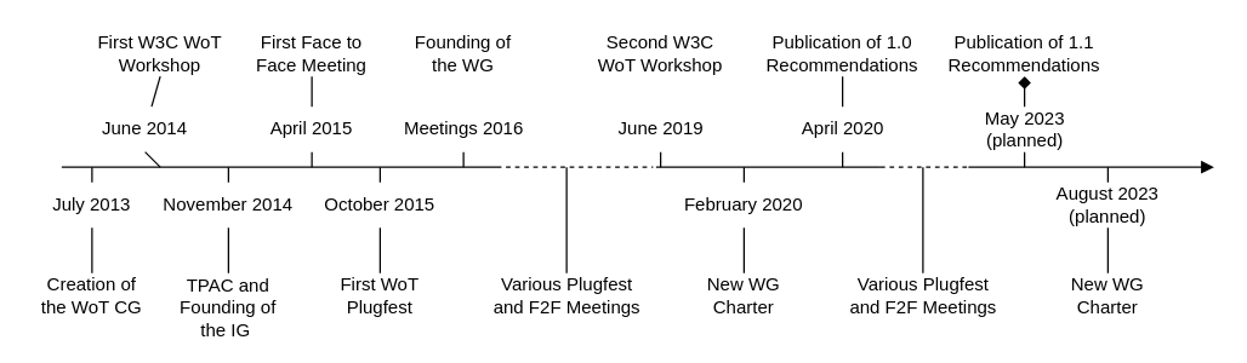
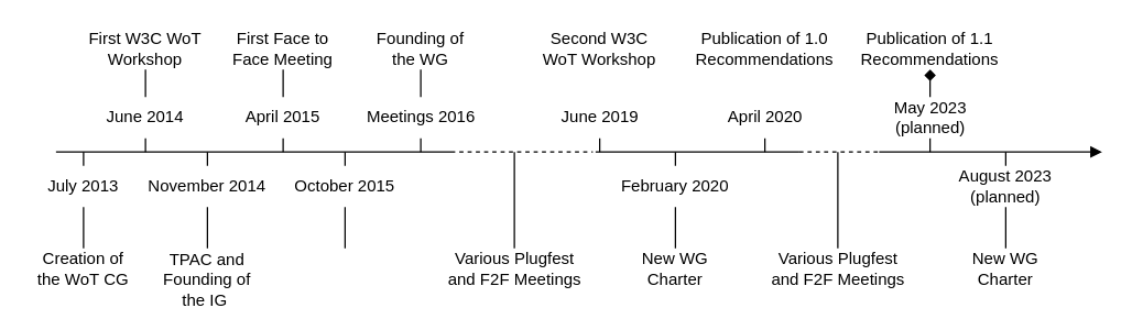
  <mxCell id="0" />
  <mxCell id="1" parent="0" />
  <mxCell id="2" value="" style="endArrow=none;html=1;rounded=0;strokeColor=default;endFill=0;" edge="1" parent="1"><mxGeometry width="50" height="50" relative="1" as="geometry"><mxPoint x="40" y="110" as="sourcePoint" /><mxPoint x="330" y="110" as="targetPoint" /></mxGeometry></mxCell>
  <mxCell id="3" value="" style="group" vertex="1" connectable="0" parent="1"><mxGeometry x="60" y="20" width="90" height="90" as="geometry" /></mxCell>
  <mxCell id="4" value="First W3C WoT Workshop" style="text;html=1;strokeColor=none;fillColor=none;align=center;verticalAlign=middle;whiteSpace=wrap;rounded=0;" vertex="1" parent="3"><mxGeometry width="90" height="30" as="geometry" /></mxCell>
  <mxCell id="5" value="" style="endArrow=none;html=1;rounded=0;entryX=0.5;entryY=1;entryDx=0;entryDy=0;startArrow=none;" edge="1" parent="3" source="7" target="4"><mxGeometry width="50" height="50" relative="1" as="geometry"><mxPoint x="45" y="90" as="sourcePoint" /><mxPoint x="55" y="50" as="targetPoint" /></mxGeometry></mxCell>
  <mxCell id="6" value="" style="endArrow=none;html=1;rounded=0;entryX=0.5;entryY=1;entryDx=0;entryDy=0;" edge="1" parent="3" target="7"><mxGeometry width="50" height="50" relative="1" as="geometry"><mxPoint x="45" y="90" as="sourcePoint" /><mxPoint x="45" y="30" as="targetPoint" /></mxGeometry></mxCell>
- <mxCell id="7" value="June 2014" style="text;html=1;strokeColor=none;fillColor=none;align=center;verticalAlign=middle;whiteSpace=wrap;rounded=0;" vertex="1" parent="3"><mxGeometry x="5" y="50" width="60" height="30" as="geometry" /></mxCell>
+ <mxCell id="7" value="June 2014" style="text;html=1;strokeColor=none;fillColor=none;align=center;verticalAlign=middle;whiteSpace=wrap;rounded=0;" vertex="1" parent="3"><mxGeometry x="15" y="50" width="60" height="30" as="geometry" /></mxCell>
  <mxCell id="8" value="" style="group" vertex="1" connectable="0" parent="1"><mxGeometry x="20" y="110" width="80" height="100" as="geometry" /></mxCell>
  <mxCell id="9" value="" style="endArrow=none;html=1;rounded=0;startArrow=none;" edge="1" parent="8" source="12"><mxGeometry width="50" height="50" relative="1" as="geometry"><mxPoint x="40" y="70" as="sourcePoint" /><mxPoint x="40" as="targetPoint" /></mxGeometry></mxCell>
  <mxCell id="10" value="Creation of the WoT CG" style="text;html=1;strokeColor=none;fillColor=none;align=center;verticalAlign=middle;whiteSpace=wrap;rounded=0;" vertex="1" parent="8"><mxGeometry y="70" width="80" height="30" as="geometry" /></mxCell>
  <mxCell id="11" value="" style="endArrow=none;html=1;rounded=0;" edge="1" parent="8" target="12"><mxGeometry width="50" height="50" relative="1" as="geometry"><mxPoint x="40" y="70" as="sourcePoint" /><mxPoint x="40" as="targetPoint" /></mxGeometry></mxCell>
  <mxCell id="12" value="July 2013" style="text;html=1;strokeColor=none;fillColor=none;align=center;verticalAlign=middle;whiteSpace=wrap;rounded=0;" vertex="1" parent="8"><mxGeometry x="10" y="10" width="60" height="30" as="geometry" /></mxCell>
  <mxCell id="13" value="" style="group" vertex="1" connectable="0" parent="1"><mxGeometry x="110" y="110" width="100" height="100" as="geometry" /></mxCell>
  <mxCell id="14" value="" style="endArrow=none;html=1;rounded=0;startArrow=none;" edge="1" parent="13" source="17"><mxGeometry width="50" height="50" relative="1" as="geometry"><mxPoint x="40" y="70" as="sourcePoint" /><mxPoint x="40" as="targetPoint" /></mxGeometry></mxCell>
  <mxCell id="15" value="TPAC and Founding of the IG&amp;nbsp;" style="text;html=1;strokeColor=none;fillColor=none;align=center;verticalAlign=middle;whiteSpace=wrap;rounded=0;" vertex="1" parent="13"><mxGeometry y="78" width="80" height="30" as="geometry" /></mxCell>
  <mxCell id="16" value="" style="endArrow=none;html=1;rounded=0;" edge="1" parent="13" target="17"><mxGeometry width="50" height="50" relative="1" as="geometry"><mxPoint x="40" y="70" as="sourcePoint" /><mxPoint x="40" as="targetPoint" /></mxGeometry></mxCell>
  <mxCell id="17" value="November 2014" style="text;html=1;strokeColor=none;fillColor=none;align=center;verticalAlign=middle;whiteSpace=wrap;rounded=0;" vertex="1" parent="13"><mxGeometry x="-5" y="10" width="90" height="30" as="geometry" /></mxCell>
  <mxCell id="18" value="" style="group" vertex="1" connectable="0" parent="1"><mxGeometry x="160" y="20" width="90" height="90" as="geometry" /></mxCell>
  <mxCell id="19" value="First Face to Face Meeting" style="text;html=1;strokeColor=none;fillColor=none;align=center;verticalAlign=middle;whiteSpace=wrap;rounded=0;" vertex="1" parent="18"><mxGeometry width="90" height="30" as="geometry" /></mxCell>
  <mxCell id="20" value="" style="endArrow=none;html=1;rounded=0;entryX=0.5;entryY=1;entryDx=0;entryDy=0;startArrow=none;" edge="1" parent="18" source="22" target="19"><mxGeometry width="50" height="50" relative="1" as="geometry"><mxPoint x="45" y="90" as="sourcePoint" /><mxPoint x="55" y="50" as="targetPoint" /></mxGeometry></mxCell>
  <mxCell id="21" value="" style="endArrow=none;html=1;rounded=0;entryX=0.5;entryY=1;entryDx=0;entryDy=0;" edge="1" parent="18" target="22"><mxGeometry width="50" height="50" relative="1" as="geometry"><mxPoint x="45" y="90" as="sourcePoint" /><mxPoint x="45" y="30" as="targetPoint" /></mxGeometry></mxCell>
  <mxCell id="22" value="April 2015" style="text;html=1;strokeColor=none;fillColor=none;align=center;verticalAlign=middle;whiteSpace=wrap;rounded=0;" vertex="1" parent="18"><mxGeometry x="15" y="50" width="60" height="30" as="geometry" /></mxCell>
  <mxCell id="23" value="" style="group" vertex="1" connectable="0" parent="1"><mxGeometry x="210" y="110" width="100" height="100" as="geometry" /></mxCell>
  <mxCell id="24" value="" style="endArrow=none;html=1;rounded=0;startArrow=none;" edge="1" parent="23" source="27"><mxGeometry width="50" height="50" relative="1" as="geometry"><mxPoint x="40" y="70" as="sourcePoint" /><mxPoint x="40" as="targetPoint" /></mxGeometry></mxCell>
- <mxCell id="25" value="First WoT Plugfest" style="text;html=1;strokeColor=none;fillColor=none;align=center;verticalAlign=middle;whiteSpace=wrap;rounded=0;" vertex="1" parent="23"><mxGeometry y="70" width="80" height="30" as="geometry" /></mxCell>
  <mxCell id="26" value="" style="endArrow=none;html=1;rounded=0;" edge="1" parent="23" target="27"><mxGeometry width="50" height="50" relative="1" as="geometry"><mxPoint x="40" y="70" as="sourcePoint" /><mxPoint x="40" as="targetPoint" /></mxGeometry></mxCell>
  <mxCell id="27" value="October 2015" style="text;html=1;strokeColor=none;fillColor=none;align=center;verticalAlign=middle;whiteSpace=wrap;rounded=0;" vertex="1" parent="23"><mxGeometry x="-5" y="10" width="90" height="30" as="geometry" /></mxCell>
  <mxCell id="28" value="" style="group" vertex="1" connectable="0" parent="1"><mxGeometry x="260" y="20" width="110" height="90" as="geometry" /></mxCell>
  <mxCell id="29" value="Founding of &lt;br&gt;the WG" style="text;html=1;strokeColor=none;fillColor=none;align=center;verticalAlign=middle;whiteSpace=wrap;rounded=0;" vertex="1" parent="28"><mxGeometry width="90" height="30" as="geometry" /></mxCell>
+ <mxCell id="30" value="" style="endArrow=none;html=1;rounded=0;entryX=0.5;entryY=1;entryDx=0;entryDy=0;startArrow=none;" edge="1" parent="28" source="32" target="29"><mxGeometry width="50" height="50" relative="1" as="geometry"><mxPoint x="45" y="90" as="sourcePoint" /><mxPoint x="55" y="50" as="targetPoint" /></mxGeometry></mxCell>
  <mxCell id="31" value="" style="endArrow=none;html=1;rounded=0;entryX=0.5;entryY=1;entryDx=0;entryDy=0;" edge="1" parent="28" target="32"><mxGeometry width="50" height="50" relative="1" as="geometry"><mxPoint x="45" y="90" as="sourcePoint" /><mxPoint x="45" y="30" as="targetPoint" /></mxGeometry></mxCell>
  <mxCell id="32" value="Meetings 2016" style="text;html=1;strokeColor=none;fillColor=none;align=center;verticalAlign=middle;whiteSpace=wrap;rounded=0;" vertex="1" parent="28"><mxGeometry x="-2.5" y="50" width="95" height="30" as="geometry" /></mxCell>
  <mxCell id="33" value="" style="group" vertex="1" connectable="0" parent="1"><mxGeometry x="333" y="110" width="100" height="100" as="geometry" /></mxCell>
  <mxCell id="34" value="Various Plugfest and F2F Meetings" style="text;html=1;strokeColor=none;fillColor=none;align=center;verticalAlign=middle;whiteSpace=wrap;rounded=0;" vertex="1" parent="33"><mxGeometry x="-12" y="70" width="105" height="30" as="geometry" /></mxCell>
  <mxCell id="35" value="" style="endArrow=none;html=1;rounded=0;" edge="1" parent="33"><mxGeometry width="50" height="50" relative="1" as="geometry"><mxPoint x="40" y="70" as="sourcePoint" /><mxPoint x="40" as="targetPoint" /></mxGeometry></mxCell>
  <mxCell id="36" value="" style="endArrow=none;html=1;rounded=0;strokeColor=default;dashed=1;" edge="1" parent="1"><mxGeometry width="50" height="50" relative="1" as="geometry"><mxPoint x="333" y="110" as="sourcePoint" /><mxPoint x="430" y="110" as="targetPoint" /></mxGeometry></mxCell>
  <mxCell id="37" value="" style="group" vertex="1" connectable="0" parent="1"><mxGeometry x="390" y="20" width="110" height="90" as="geometry" /></mxCell>
  <mxCell id="38" value="Second W3C WoT Workshop" style="text;html=1;strokeColor=none;fillColor=none;align=center;verticalAlign=middle;whiteSpace=wrap;rounded=0;" vertex="1" parent="37"><mxGeometry width="90" height="30" as="geometry" /></mxCell>
  <mxCell id="39" value="" style="endArrow=none;html=1;rounded=0;entryX=0.5;entryY=1;entryDx=0;entryDy=0;" edge="1" parent="37" target="40"><mxGeometry width="50" height="50" relative="1" as="geometry"><mxPoint x="45" y="90" as="sourcePoint" /><mxPoint x="45" y="30" as="targetPoint" /></mxGeometry></mxCell>
  <mxCell id="40" value="June 2019" style="text;html=1;strokeColor=none;fillColor=none;align=center;verticalAlign=middle;whiteSpace=wrap;rounded=0;" vertex="1" parent="37"><mxGeometry x="-2.5" y="50" width="95" height="30" as="geometry" /></mxCell>
  <mxCell id="41" value="" style="endArrow=none;html=1;rounded=0;strokeColor=default;endFill=0;" edge="1" parent="1"><mxGeometry width="50" height="50" relative="1" as="geometry"><mxPoint x="432" y="110" as="sourcePoint" /><mxPoint x="580" y="110" as="targetPoint" /></mxGeometry></mxCell>
  <mxCell id="42" value="" style="group" vertex="1" connectable="0" parent="1"><mxGeometry x="450" y="110" width="100" height="100" as="geometry" /></mxCell>
  <mxCell id="43" value="" style="endArrow=none;html=1;rounded=0;startArrow=none;" edge="1" parent="42" source="46"><mxGeometry width="50" height="50" relative="1" as="geometry"><mxPoint x="40" y="70" as="sourcePoint" /><mxPoint x="40" as="targetPoint" /></mxGeometry></mxCell>
  <mxCell id="44" value="New WG Charter" style="text;html=1;strokeColor=none;fillColor=none;align=center;verticalAlign=middle;whiteSpace=wrap;rounded=0;" vertex="1" parent="42"><mxGeometry y="70" width="80" height="30" as="geometry" /></mxCell>
  <mxCell id="45" value="" style="endArrow=none;html=1;rounded=0;" edge="1" parent="42" target="46"><mxGeometry width="50" height="50" relative="1" as="geometry"><mxPoint x="40" y="70" as="sourcePoint" /><mxPoint x="40" as="targetPoint" /></mxGeometry></mxCell>
  <mxCell id="46" value="February 2020" style="text;html=1;strokeColor=none;fillColor=none;align=center;verticalAlign=middle;whiteSpace=wrap;rounded=0;" vertex="1" parent="42"><mxGeometry x="-5" y="10" width="90" height="30" as="geometry" /></mxCell>
  <mxCell id="47" value="" style="group" vertex="1" connectable="0" parent="1"><mxGeometry x="510" y="20" width="110" height="90" as="geometry" /></mxCell>
  <mxCell id="48" value="Publication of 1.0 Recommendations" style="text;html=1;strokeColor=none;fillColor=none;align=center;verticalAlign=middle;whiteSpace=wrap;rounded=0;" vertex="1" parent="47"><mxGeometry width="90" height="30" as="geometry" /></mxCell>
- <mxCell id="49" value="" style="endArrow=none;html=1;rounded=0;entryX=0.5;entryY=1;entryDx=0;entryDy=0;startArrow=none;" edge="1" parent="47" source="51" target="48"><mxGeometry width="50" height="50" relative="1" as="geometry"><mxPoint x="45" y="90" as="sourcePoint" /><mxPoint x="55" y="50" as="targetPoint" /></mxGeometry></mxCell>
  <mxCell id="50" value="" style="endArrow=none;html=1;rounded=0;entryX=0.5;entryY=1;entryDx=0;entryDy=0;" edge="1" parent="47" target="51"><mxGeometry width="50" height="50" relative="1" as="geometry"><mxPoint x="45" y="90" as="sourcePoint" /><mxPoint x="45" y="30" as="targetPoint" /></mxGeometry></mxCell>
  <mxCell id="51" value="April 2020" style="text;html=1;strokeColor=none;fillColor=none;align=center;verticalAlign=middle;whiteSpace=wrap;rounded=0;" vertex="1" parent="47"><mxGeometry x="-2.5" y="50" width="95" height="30" as="geometry" /></mxCell>
  <mxCell id="52" value="" style="group" vertex="1" connectable="0" parent="1"><mxGeometry x="568" y="110" width="100" height="100" as="geometry" /></mxCell>
  <mxCell id="53" value="Various Plugfest and F2F Meetings" style="text;html=1;strokeColor=none;fillColor=none;align=center;verticalAlign=middle;whiteSpace=wrap;rounded=0;" vertex="1" parent="52"><mxGeometry x="-12" y="70" width="105" height="30" as="geometry" /></mxCell>
  <mxCell id="54" value="" style="endArrow=none;html=1;rounded=0;" edge="1" parent="52"><mxGeometry width="50" height="50" relative="1" as="geometry"><mxPoint x="40" y="70" as="sourcePoint" /><mxPoint x="40" as="targetPoint" /></mxGeometry></mxCell>
  <mxCell id="55" value="" style="group" vertex="1" connectable="0" parent="1"><mxGeometry x="630" y="20" width="110" height="90" as="geometry" /></mxCell>
  <mxCell id="56" value="Publication of 1.1 Recommendations" style="text;html=1;strokeColor=none;fillColor=none;align=center;verticalAlign=middle;whiteSpace=wrap;rounded=0;" vertex="1" parent="55"><mxGeometry width="90" height="30" as="geometry" /></mxCell>
  <mxCell id="57" value="" style="endArrow=diamond;html=1;rounded=0;entryX=0.5;entryY=1;entryDx=0;entryDy=0;startArrow=none;" edge="1" parent="55" source="59" target="56"><mxGeometry width="50" height="50" relative="1" as="geometry"><mxPoint x="45" y="90" as="sourcePoint" /><mxPoint x="55" y="50" as="targetPoint" /></mxGeometry></mxCell>
  <mxCell id="58" value="" style="endArrow=none;html=1;rounded=0;entryX=0.5;entryY=1;entryDx=0;entryDy=0;" edge="1" parent="55" target="59"><mxGeometry width="50" height="50" relative="1" as="geometry"><mxPoint x="45" y="90" as="sourcePoint" /><mxPoint x="45" y="30" as="targetPoint" /></mxGeometry></mxCell>
  <mxCell id="59" value="May 2023&lt;br&gt;(planned)" style="text;html=1;strokeColor=none;fillColor=none;align=center;verticalAlign=middle;whiteSpace=wrap;rounded=0;" vertex="1" parent="55"><mxGeometry x="-2.5" y="50" width="95" height="30" as="geometry" /></mxCell>
  <mxCell id="60" value="" style="endArrow=none;html=1;rounded=0;strokeColor=default;dashed=1;" edge="1" parent="1"><mxGeometry width="50" height="50" relative="1" as="geometry"><mxPoint x="580" y="110" as="sourcePoint" /><mxPoint x="640" y="110" as="targetPoint" /></mxGeometry></mxCell>
  <mxCell id="61" value="" style="endArrow=block;html=1;rounded=0;strokeColor=default;endFill=1;" edge="1" parent="1"><mxGeometry width="50" height="50" relative="1" as="geometry"><mxPoint x="638" y="110" as="sourcePoint" /><mxPoint x="800" y="110" as="targetPoint" /></mxGeometry></mxCell>
  <mxCell id="62" value="" style="group" vertex="1" connectable="0" parent="1"><mxGeometry x="690" y="110" width="100" height="100" as="geometry" /></mxCell>
  <mxCell id="63" value="" style="endArrow=none;html=1;rounded=0;startArrow=none;" edge="1" parent="62" source="66"><mxGeometry width="50" height="50" relative="1" as="geometry"><mxPoint x="40" y="70" as="sourcePoint" /><mxPoint x="40" as="targetPoint" /></mxGeometry></mxCell>
  <mxCell id="64" value="New WG Charter" style="text;html=1;strokeColor=none;fillColor=none;align=center;verticalAlign=middle;whiteSpace=wrap;rounded=0;" vertex="1" parent="62"><mxGeometry y="70" width="80" height="30" as="geometry" /></mxCell>
  <mxCell id="65" value="" style="endArrow=none;html=1;rounded=0;" edge="1" parent="62" target="66"><mxGeometry width="50" height="50" relative="1" as="geometry"><mxPoint x="40" y="70" as="sourcePoint" /><mxPoint x="40" as="targetPoint" /></mxGeometry></mxCell>
  <mxCell id="66" value="August 2023&lt;br&gt;(planned)" style="text;html=1;strokeColor=none;fillColor=none;align=center;verticalAlign=middle;whiteSpace=wrap;rounded=0;" vertex="1" parent="62"><mxGeometry x="-5" y="10" width="90" height="30" as="geometry" /></mxCell>
